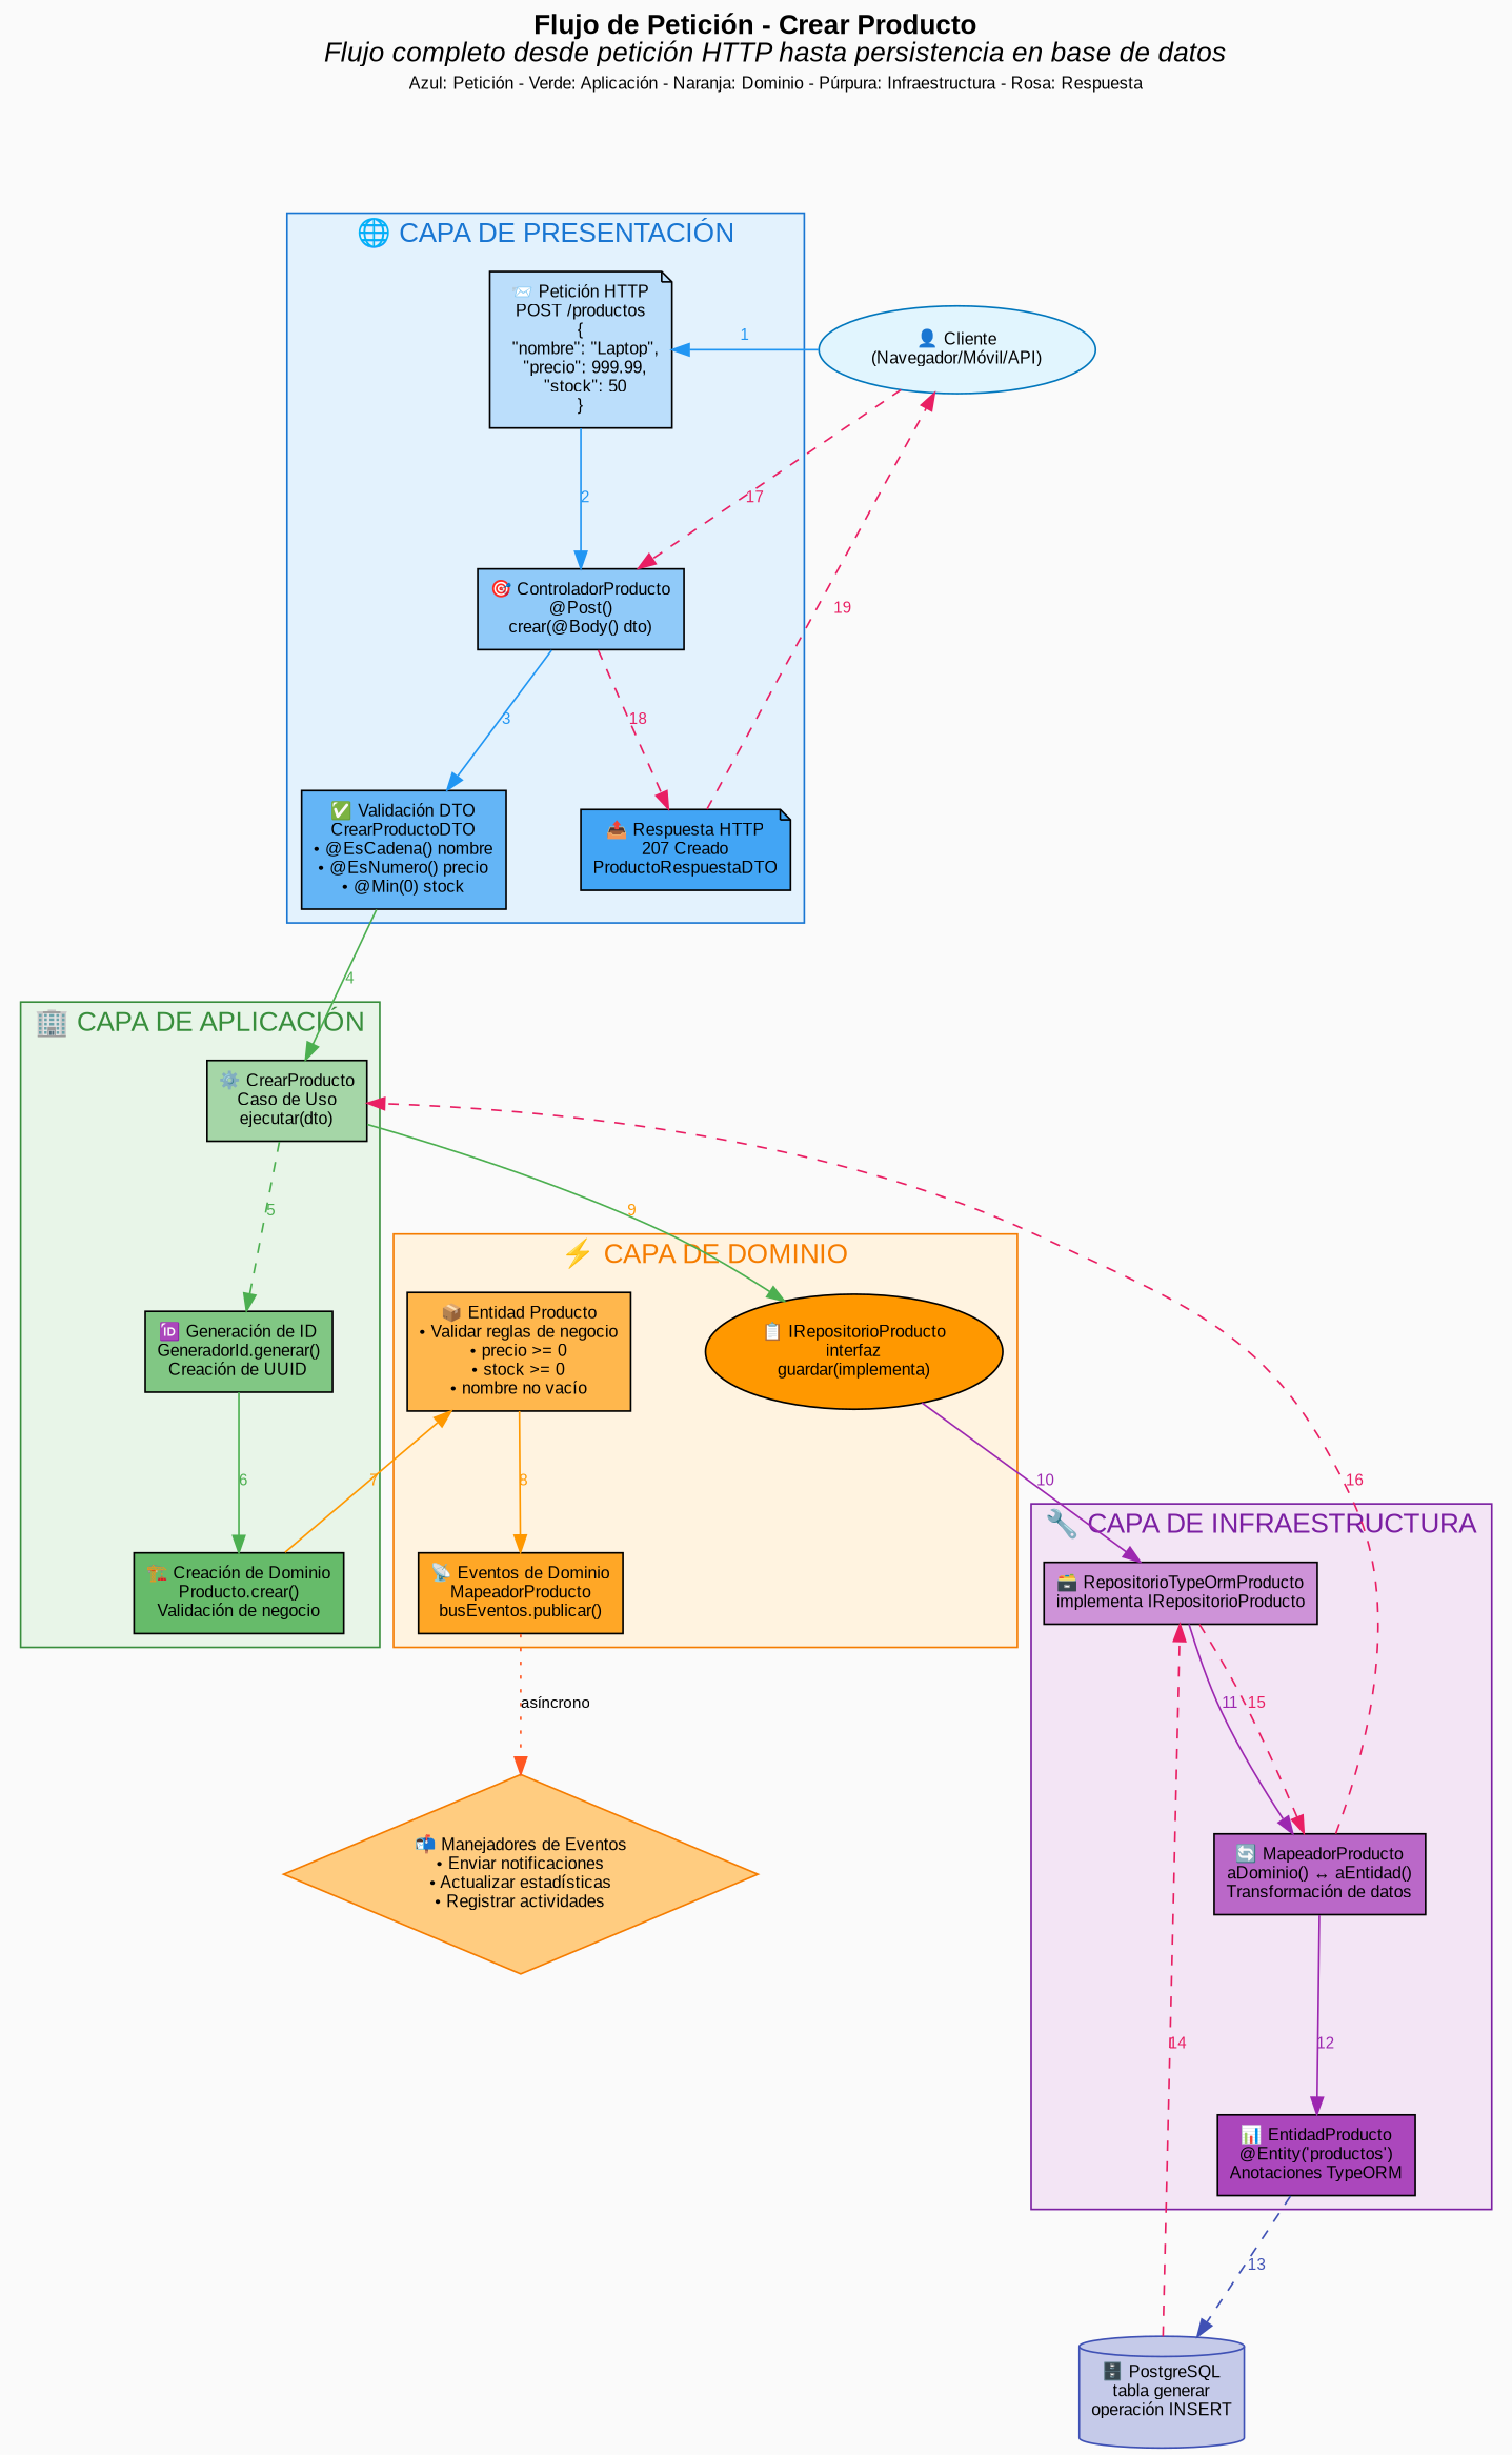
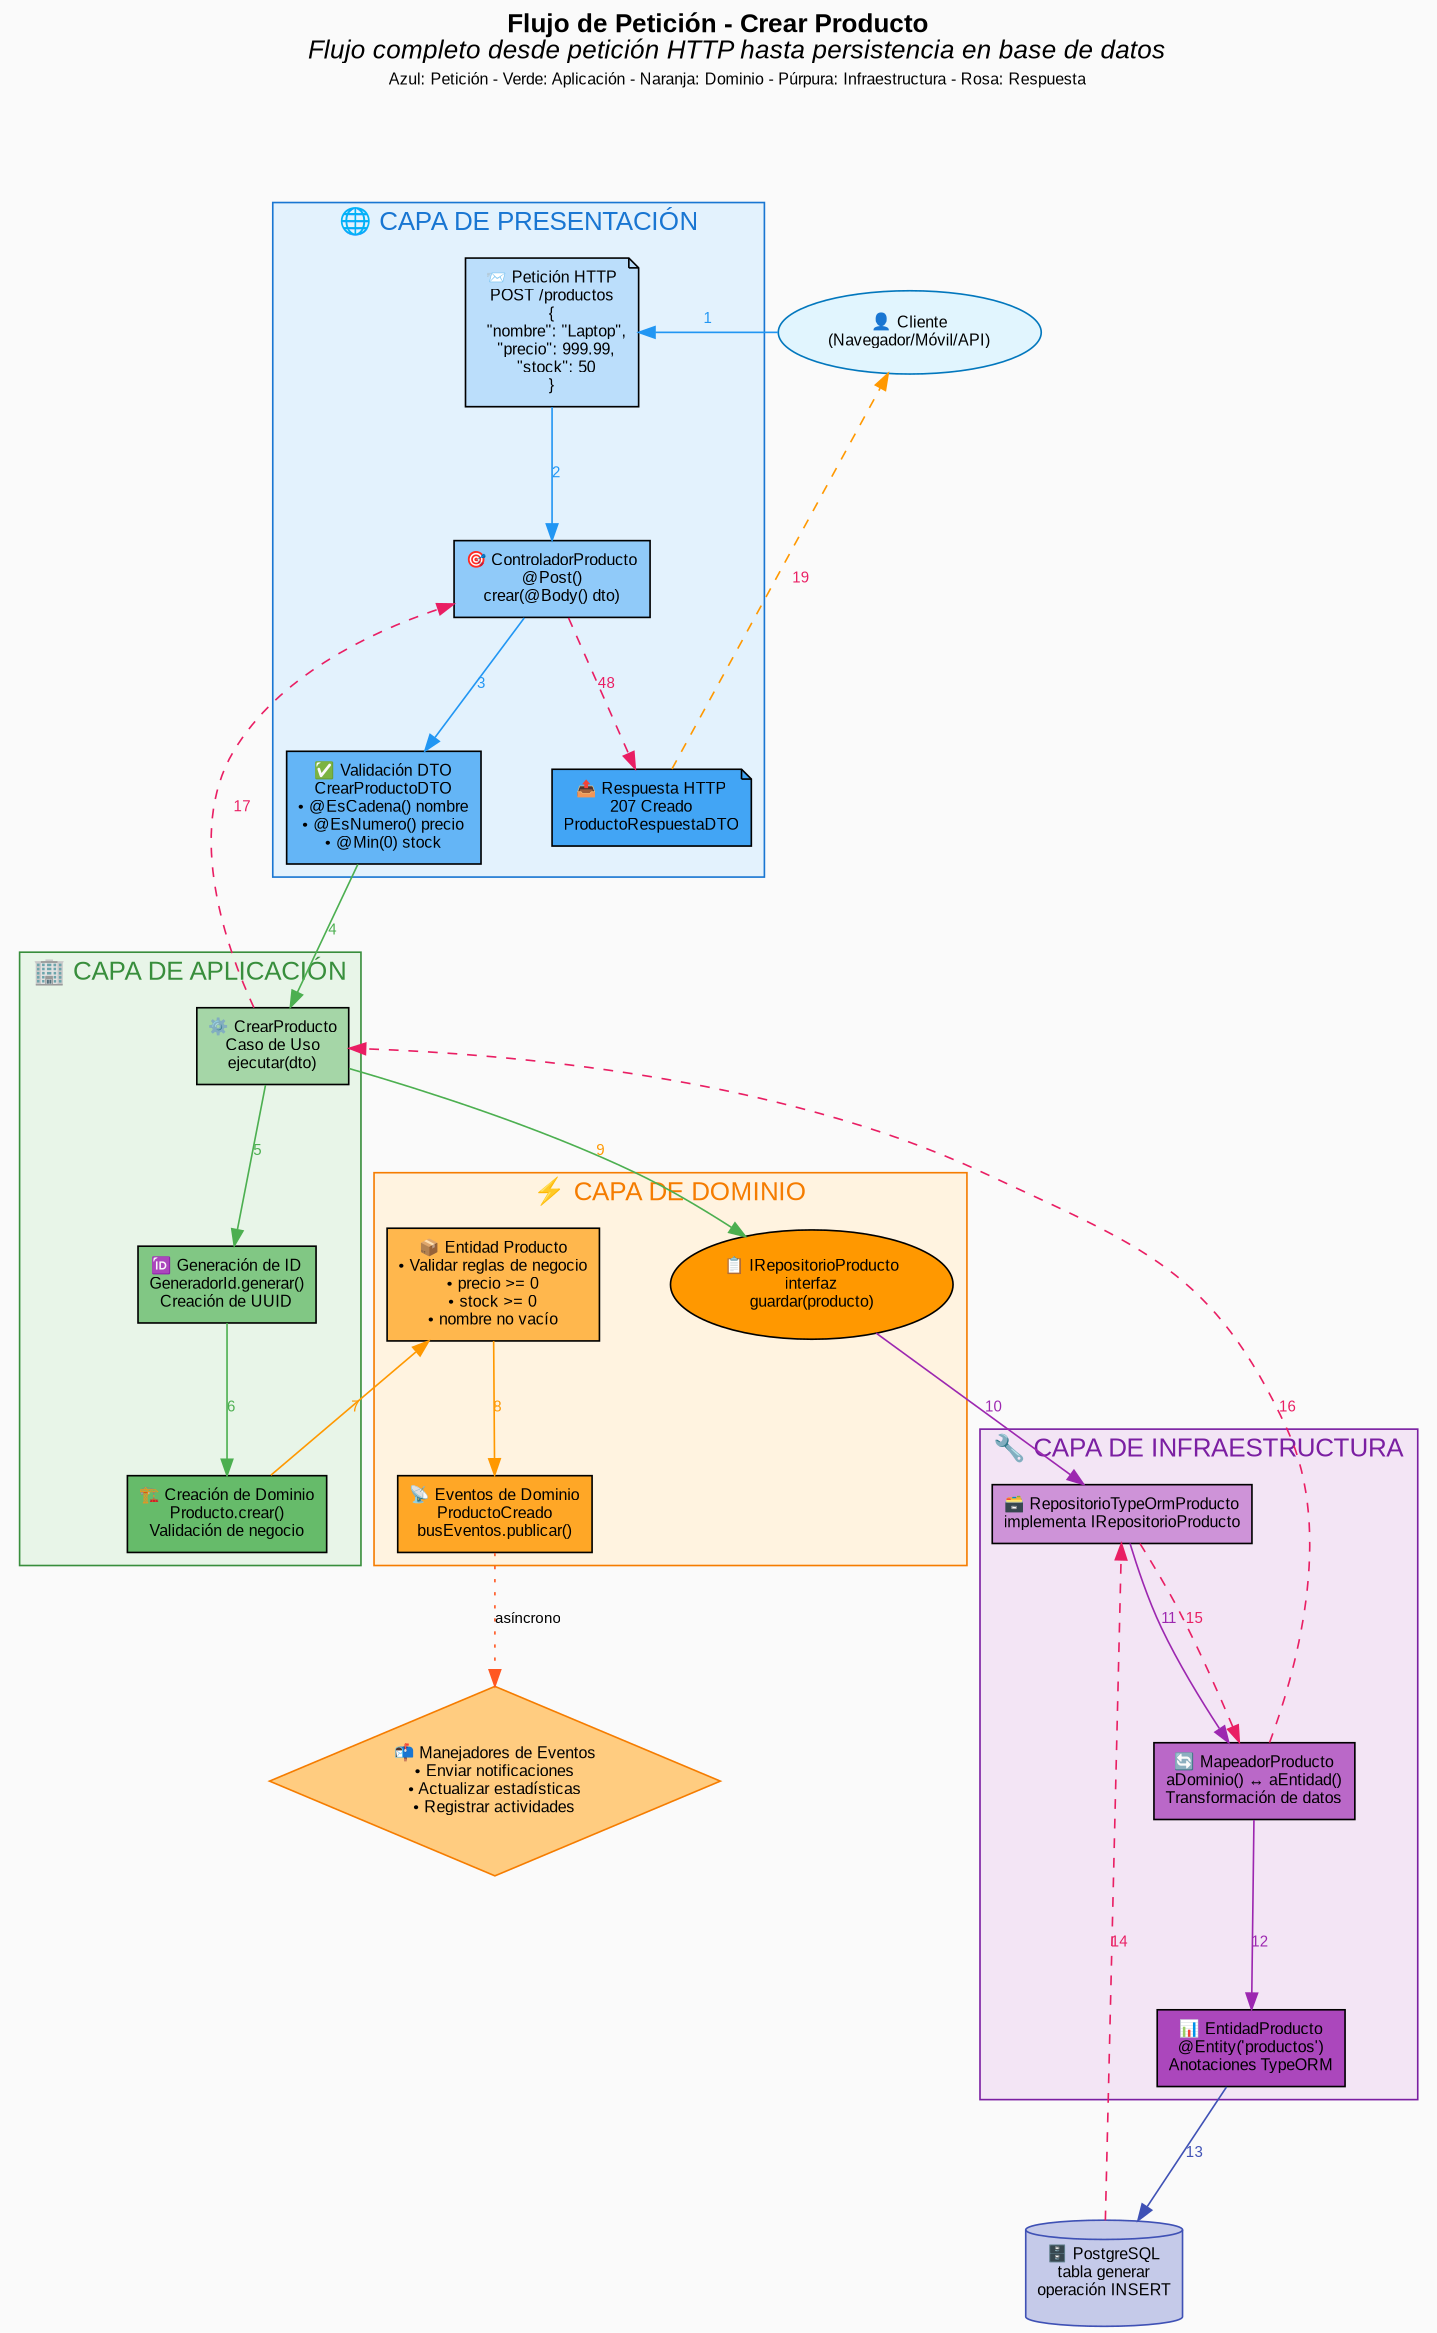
  digraph {
    bgcolor="#fafafa"
    fontname="Arial, sans-serif"
    fontsize=16
    label=<<B>Flujo de Petición - Crear Producto</B><BR/>     <I>Flujo completo desde petición HTTP hasta persistencia en base de datos</I><BR/>     <FONT POINT-SIZE="10">Azul: Petición - Verde: Aplicación - Naranja: Dominio - Púrpura: Infraestructura - Rosa: Respuesta</FONT>>
    labelloc=t
    nodesep=0.6
    rankdir=TB
    ranksep=1.0
    style=filled
    node [fontname="Arial, sans-serif" fontsize=10 margin=0.1 shape=box style=filled]
    edge [color="#e91e63" fontcolor="#e91e63" fontname="Arial, sans-serif" fontsize=9]
    n1 [fillcolor="#bbdefb" label="📨 Petición HTTP\nPOST /productos\n{\n  \"nombre\": \"Laptop\",\n  \"precio\": 999.99,\n  \"stock\": 50\n}" shape=note]
    n2 [fillcolor="#90caf9" label="🎯 ControladorProducto\n@Post()\ncrear(@Body() dto)"]
    n3 [fillcolor="#64b5f6" label="✅ Validación DTO\nCrearProductoDTO\n• @EsCadena() nombre\n• @EsNumero() precio\n• @Min(0) stock"]
    n4 [fillcolor="#42a5f5" label="📤 Respuesta HTTP\n207 Creado\nProductoRespuestaDTO" shape=note]
    n5 [fillcolor="#a5d6a7" label="⚙️ CrearProducto\nCaso de Uso\nejecutar(dto)"]
    n6 [fillcolor="#81c784" label="🆔 Generación de ID\nGeneradorId.generar()\nCreación de UUID"]
    n7 [fillcolor="#66bb6a" label="🏗️ Creación de Dominio\nProducto.crear()\nValidación de negocio"]
    n8 [fillcolor="#ffb74d" label="📦 Entidad Producto\n• Validar reglas de negocio\n• precio >= 0\n• stock >= 0\n• nombre no vacío"]
-   n9 [fillcolor="#ffa726" label="📡 Eventos de Dominio\nMapeadorProducto\nbusEventos.publicar()"]
-   n10 [fillcolor="#ff9800" label="📋 IRepositorioProducto\ninterfaz\nguardar(implementa)" shape=ellipse]
+   n9 [fillcolor="#ffa726" label="📡 Eventos de Dominio\nProductoCreado\nbusEventos.publicar()"]
+   n10 [fillcolor="#ff9800" label="📋 IRepositorioProducto\ninterfaz\nguardar(producto)" shape=ellipse]
    n11 [fillcolor="#ce93d8" label="🗃️ RepositorioTypeOrmProducto\nimplementa IRepositorioProducto"]
    n12 [fillcolor="#ba68c8" label="🔄 MapeadorProducto\naDominio() ↔ aEntidad()\nTransformación de datos"]
    n13 [fillcolor="#ab47bc" label="📊 EntidadProducto\n@Entity('productos')\nAnotaciones TypeORM"]
    n14 [color="#0277bd" fillcolor="#e1f5fe" label="👤 Cliente\n(Navegador/Móvil/API)" shape=ellipse]
    n15 [color="#f57c00" fillcolor="#ffcc80" label="📬 Manejadores de Eventos\n• Enviar notificaciones\n• Actualizar estadísticas\n• Registrar actividades" shape=diamond]
    n16 [color="#3f51b5" fillcolor="#c5cae9" label="🗄️ PostgreSQL\ntabla generar\noperación INSERT" shape=cylinder]
    subgraph cluster_1 {
      color="#1976d2"
      fillcolor="#e3f2fd"
      fontcolor="#1976d2"
      label="🌐 CAPA DE PRESENTACIÓN"
      n1
      n2
      n3
      n4
    }
    subgraph cluster_2 {
      color="#388e3c"
      fillcolor="#e8f5e8"
      fontcolor="#388e3c"
      label="🏢 CAPA DE APLICACIÓN"
      n5
      n6
      n7
    }
    subgraph cluster_3 {
      color="#f57c00"
      fillcolor="#fff3e0"
      fontcolor="#f57c00"
      label="⚡ CAPA DE DOMINIO"
      n8
      n9
      n10
    }
    subgraph cluster_4 {
      color="#7b1fa2"
      fillcolor="#f3e5f5"
      fontcolor="#7b1fa2"
      label="🔧 CAPA DE INFRAESTRUCTURA"
      n11
      n12
      n13
    }
    n1 -> n2 [color="#2196f3" fontcolor="#2196f3" label=2]
    n2 -> n3 [color="#2196f3" fontcolor="#2196f3" label=3]
-   n2 -> n4 [label=18 style=dashed]
+   n2 -> n4 [label=48 style=dashed]
    n3 -> n5 [color="#4caf50" fontcolor="#4caf50" label=4]
-   n4 -> n14 [label=19 style=dashed]
-   n14 -> n2 [label=17 style=dashed]
-   n5 -> n6 [color="#4caf50" fontcolor="#4caf50" label=5 style=dashed]
+   n4 -> n14 [color="#ff9800" label=19 style=dashed]
+   n5 -> n2 [label=17 style=dashed]
+   n5 -> n6 [color="#4caf50" fontcolor="#4caf50" label=5]
    n5 -> n10 [color="#4caf50" fontcolor="#ff9800" label=9]
    n6 -> n7 [color="#4caf50" fontcolor="#4caf50" label=6]
    n7 -> n8 [color="#ff9800" fontcolor="#ff9800" label=7]
    n8 -> n9 [color="#ff9800" fontcolor="#ff9800" label=8]
    n9 -> n15 [color="#ff5722" label="asíncrono" style=dotted fontcolor=""]
    n10 -> n11 [color="#9c27b0" fontcolor="#9c27b0" label=10]
    n11 -> n12 [color="#9c27b0" fontcolor="#9c27b0" label=11]
    n11 -> n12 [label=15 style=dashed]
    n12 -> n5 [label=16 style=dashed]
    n12 -> n13 [color="#9c27b0" fontcolor="#9c27b0" label=12]
-   n13 -> n16 [color="#3f51b5" fontcolor="#3f51b5" label=13 style=dashed]
+   n13 -> n16 [color="#3f51b5" fontcolor="#3f51b5" label=13]
    n14 -> n1 [color="#2196f3" fontcolor="#2196f3" label=1]
    n16 -> n11 [label=14 style=dashed]
  }
